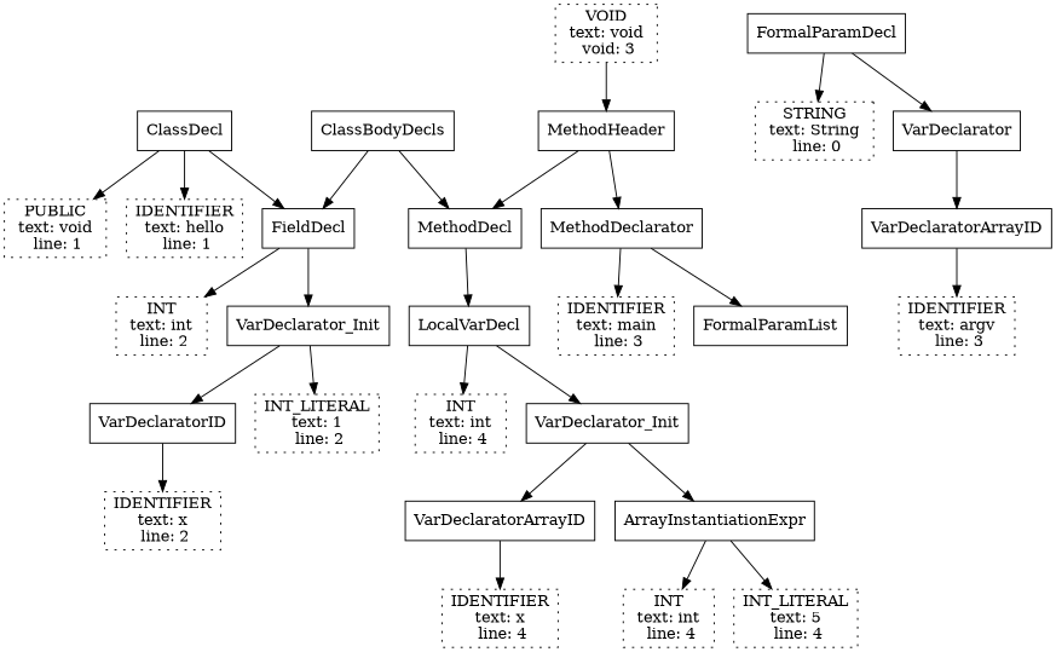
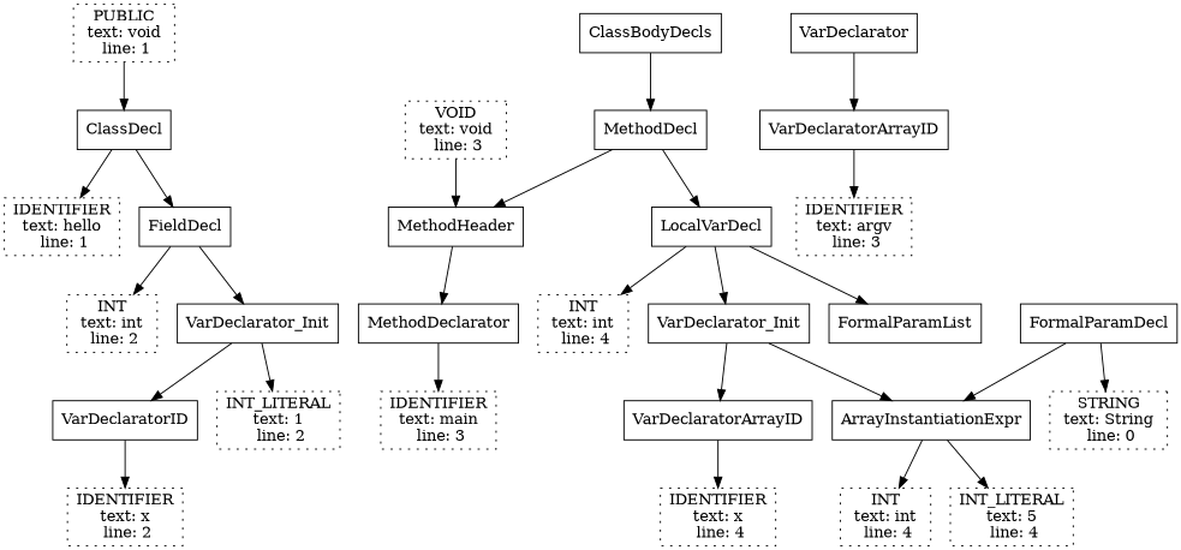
  digraph {
    node [shape=rectangle]
    n1 [label=<ClassDecl>]
    n2 [label=<PUBLIC<br/> text: void <br/> line: 1> style=dotted]
    n3 [label=<IDENTIFIER<br/> text: hello <br/> line: 1> style=dotted]
    n4 [label=<FieldDecl>]
    n5 [label=<ClassBodyDecls>]
    n6 [label=<MethodDecl>]
    n7 [label=<INT<br/> text: int <br/> line: 2> style=dotted]
    n8 [label=<VarDeclarator_Init>]
    n9 [label=<MethodHeader>]
    n10 [label=<LocalVarDecl>]
    n11 [label=<VarDeclaratorID>]
    n12 [label=<INT_LITERAL<br/> text: 1 <br/> line: 2> style=dotted]
    n13 [label=<IDENTIFIER<br/> text: x <br/> line: 2> style=dotted]
    n14 [label=<MethodDeclarator>]
    n15 [label=<INT<br/> text: int <br/> line: 4> style=dotted]
    n16 [label=<VarDeclarator_Init>]
-   n17 [label=<VOID<br/> text: void <br/> void: 3> style=dotted]
+   n17 [label=<VOID<br/> text: void <br/> line: 3> style=dotted]
    n18 [label=<IDENTIFIER<br/> text: main <br/> line: 3> style=dotted]
    n19 [label=<FormalParamList>]
    n20 [label=<FormalParamDecl>]
    n21 [label=<STRING<br/> text: String <br/> line: 0> style=dotted]
    n22 [label=<VarDeclarator>]
    n23 [label=<VarDeclaratorArrayID>]
    n24 [label=<IDENTIFIER<br/> text: argv <br/> line: 3> style=dotted]
    n25 [label=<VarDeclaratorArrayID>]
    n26 [label=<ArrayInstantiationExpr>]
    n27 [label=<IDENTIFIER<br/> text: x <br/> line: 4> style=dotted]
    n28 [label=<INT<br/> text: int <br/> line: 4> style=dotted]
    n29 [label=<INT_LITERAL<br/> text: 5 <br/> line: 4> style=dotted]
-   n1 -> n2
+   n2 -> n1
    n1 -> n3
    n1 -> n4
    n4 -> n7
    n4 -> n8
-   n5 -> n4
    n5 -> n6
-   n9 -> n6
+   n6 -> n9
    n6 -> n10
    n8 -> n11
    n8 -> n12
    n9 -> n14
    n10 -> n15
    n10 -> n16
    n11 -> n13
    n14 -> n18
-   n14 -> n19
+   n10 -> n19
    n16 -> n25
    n16 -> n26
    n17 -> n9
    n20 -> n21
-   n20 -> n22
+   n20 -> n26
    n22 -> n23
    n23 -> n24
    n25 -> n27
    n26 -> n28
    n26 -> n29
  }
